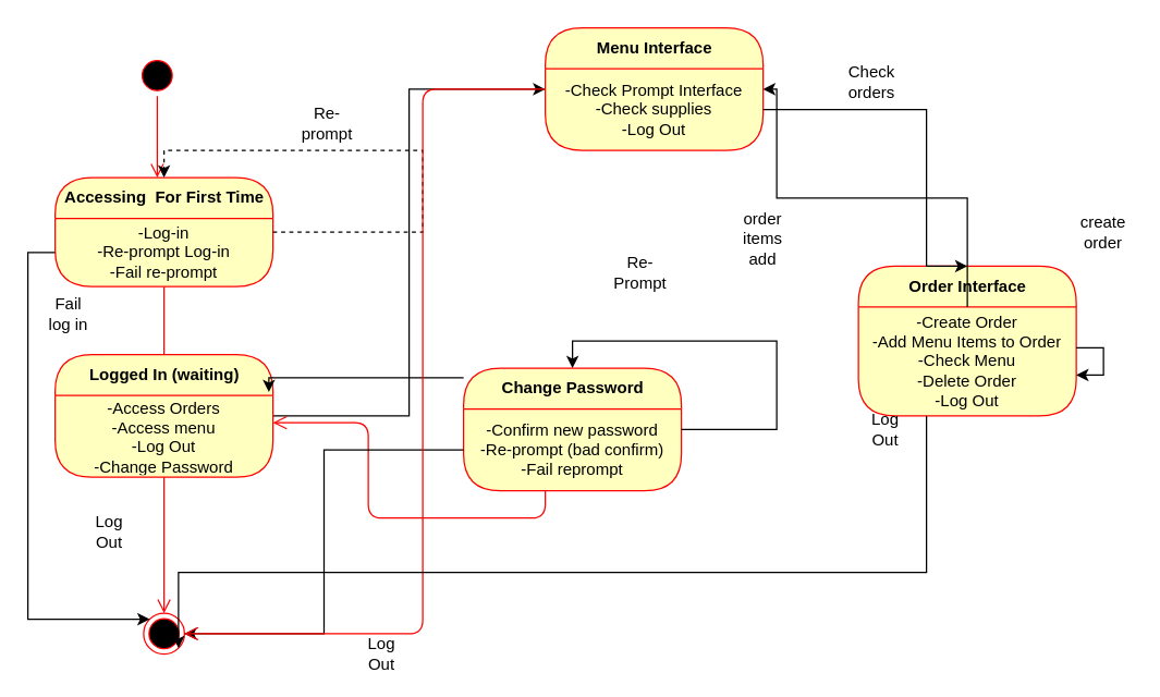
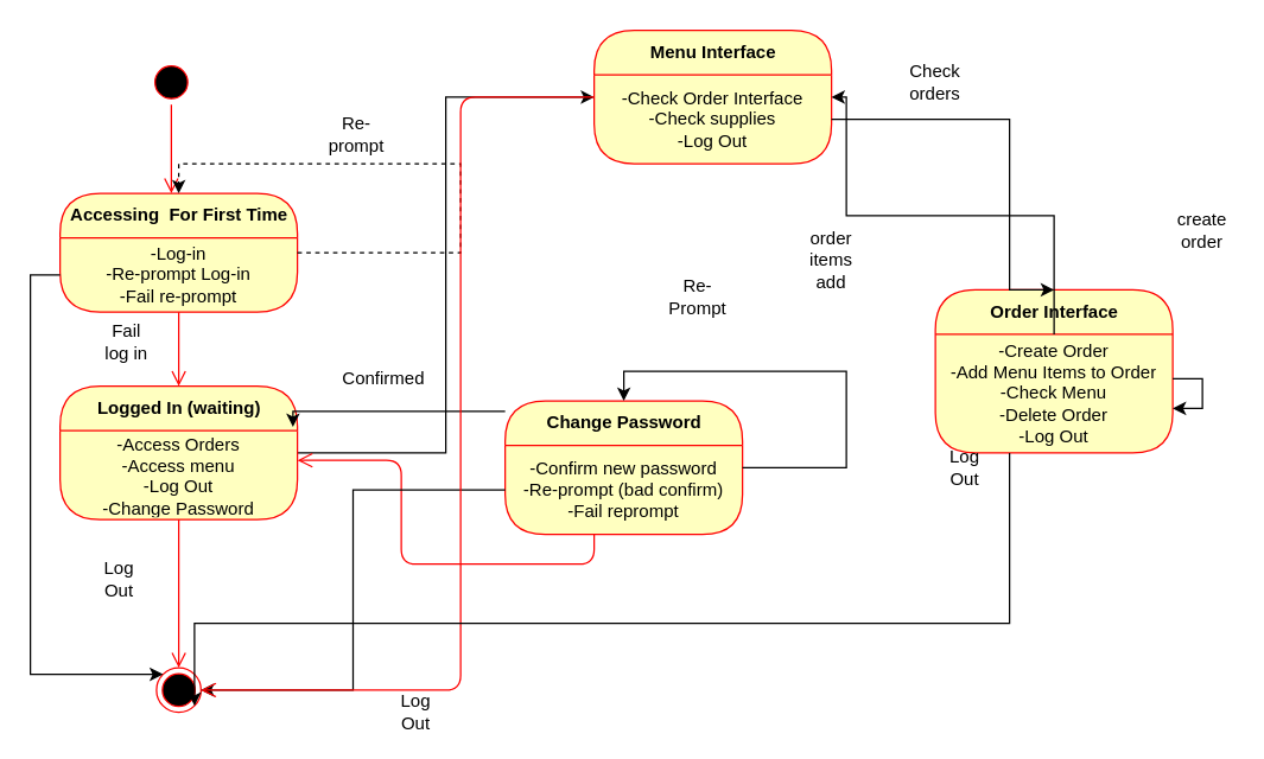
  <mxCell id="0" />
  <mxCell id="1" parent="0" />
  <mxCell id="2" value="" style="ellipse;html=1;shape=startState;fillColor=#000000;strokeColor=#ff0000;" vertex="1" parent="1"><mxGeometry x="100" y="40" width="30" height="30" as="geometry" /></mxCell>
  <mxCell id="3" value="" style="edgeStyle=orthogonalEdgeStyle;html=1;verticalAlign=bottom;endArrow=open;endSize=8;strokeColor=#ff0000;" edge="1" source="2" parent="1"><mxGeometry relative="1" as="geometry"><mxPoint x="115" y="130" as="targetPoint" /></mxGeometry></mxCell>
  <mxCell id="4" value="Accessing&amp;nbsp; For First Time" style="swimlane;html=1;fontStyle=1;align=center;verticalAlign=middle;childLayout=stackLayout;horizontal=1;startSize=30;horizontalStack=0;resizeParent=0;resizeLast=1;container=0;fontColor=#000000;collapsible=0;rounded=1;arcSize=30;strokeColor=#ff0000;fillColor=#ffffc0;swimlaneFillColor=#ffffc0;" vertex="1" parent="1"><mxGeometry x="40" y="130" width="160" height="80" as="geometry" /></mxCell>
  <mxCell id="5" style="edgeStyle=orthogonalEdgeStyle;rounded=0;orthogonalLoop=1;jettySize=auto;html=1;entryX=0.5;entryY=0;entryDx=0;entryDy=0;dashed=1;" edge="1" parent="4" source="6" target="4"><mxGeometry relative="1" as="geometry"><Array as="points"><mxPoint x="270" y="40" /><mxPoint x="270" y="-20" /><mxPoint x="80" y="-20" /></Array></mxGeometry></mxCell>
  <mxCell id="6" value="-Log-in&lt;br&gt;-Re-prompt Log-in&lt;br&gt;-Fail re-prompt&lt;br&gt;" style="text;html=1;strokeColor=none;fillColor=none;align=center;verticalAlign=middle;spacingLeft=4;spacingRight=4;whiteSpace=wrap;overflow=hidden;rotatable=0;fontColor=#000000;" vertex="1" parent="4"><mxGeometry y="30" width="160" height="50" as="geometry" /></mxCell>
- <mxCell id="7" value="" style="edgeStyle=orthogonalEdgeStyle;html=1;verticalAlign=bottom;endArrow=none;endSize=8;strokeColor=#ff0000;entryX=0.5;entryY=0;entryDx=0;entryDy=0;" edge="1" source="4" parent="1" target="9"><mxGeometry relative="1" as="geometry"><mxPoint x="120" y="250" as="targetPoint" /></mxGeometry></mxCell>
+ <mxCell id="7" value="" style="edgeStyle=orthogonalEdgeStyle;html=1;verticalAlign=bottom;endArrow=open;endSize=8;strokeColor=#ff0000;entryX=0.5;entryY=0;entryDx=0;entryDy=0;" edge="1" source="4" parent="1" target="9"><mxGeometry relative="1" as="geometry"><mxPoint x="120" y="250" as="targetPoint" /></mxGeometry></mxCell>
  <mxCell id="8" style="edgeStyle=orthogonalEdgeStyle;rounded=0;orthogonalLoop=1;jettySize=auto;html=1;entryX=0;entryY=0.25;entryDx=0;entryDy=0;" edge="1" parent="1" source="9" target="27"><mxGeometry relative="1" as="geometry" /></mxCell>
  <mxCell id="9" value="Logged In (waiting)" style="swimlane;html=1;fontStyle=1;align=center;verticalAlign=middle;childLayout=stackLayout;horizontal=1;startSize=30;horizontalStack=0;resizeParent=0;resizeLast=1;container=0;fontColor=#000000;collapsible=0;rounded=1;arcSize=30;strokeColor=#ff0000;fillColor=#ffffc0;swimlaneFillColor=#ffffc0;" vertex="1" parent="1"><mxGeometry x="40" y="260" width="160" height="90" as="geometry" /></mxCell>
  <mxCell id="10" value="-Access Orders&lt;br&gt;-Access menu&lt;br&gt;-Log Out&lt;br&gt;-Change Password&lt;br&gt;" style="text;html=1;strokeColor=none;fillColor=none;align=center;verticalAlign=middle;spacingLeft=4;spacingRight=4;whiteSpace=wrap;overflow=hidden;rotatable=0;fontColor=#000000;" vertex="1" parent="9"><mxGeometry y="30" width="160" height="60" as="geometry" /></mxCell>
  <mxCell id="11" value="" style="edgeStyle=orthogonalEdgeStyle;html=1;verticalAlign=bottom;endArrow=open;endSize=8;strokeColor=#ff0000;entryX=0.5;entryY=0;entryDx=0;entryDy=0;" edge="1" source="9" parent="1" target="12"><mxGeometry relative="1" as="geometry"><mxPoint x="120" y="370" as="targetPoint" /></mxGeometry></mxCell>
  <mxCell id="12" value="" style="ellipse;html=1;shape=endState;fillColor=#000000;strokeColor=#ff0000;" vertex="1" parent="1"><mxGeometry x="105" y="450" width="30" height="30" as="geometry" /></mxCell>
  <mxCell id="13" value="Log Out" style="text;html=1;strokeColor=none;fillColor=none;align=center;verticalAlign=middle;whiteSpace=wrap;rounded=0;" vertex="1" parent="1"><mxGeometry x="60" y="380" width="40" height="20" as="geometry" /></mxCell>
  <mxCell id="14" style="edgeStyle=orthogonalEdgeStyle;rounded=0;orthogonalLoop=1;jettySize=auto;html=1;entryX=0.981;entryY=-0.042;entryDx=0;entryDy=0;entryPerimeter=0;" edge="1" parent="1" source="15" target="10"><mxGeometry relative="1" as="geometry"><Array as="points"><mxPoint x="197" y="277" /></Array></mxGeometry></mxCell>
  <mxCell id="15" value="Change Password" style="swimlane;html=1;fontStyle=1;align=center;verticalAlign=middle;childLayout=stackLayout;horizontal=1;startSize=30;horizontalStack=0;resizeParent=0;resizeLast=1;container=0;fontColor=#000000;collapsible=0;rounded=1;arcSize=30;strokeColor=#ff0000;fillColor=#ffffc0;swimlaneFillColor=#ffffc0;" vertex="1" parent="1"><mxGeometry x="340" y="270" width="160" height="90" as="geometry" /></mxCell>
  <mxCell id="16" style="edgeStyle=orthogonalEdgeStyle;rounded=0;orthogonalLoop=1;jettySize=auto;html=1;entryX=0.5;entryY=0;entryDx=0;entryDy=0;" edge="1" parent="15" source="17" target="15"><mxGeometry relative="1" as="geometry"><Array as="points"><mxPoint x="230" y="45" /><mxPoint x="230" y="-20" /><mxPoint x="80" y="-20" /></Array></mxGeometry></mxCell>
  <mxCell id="17" value="-Confirm new password&lt;br&gt;-Re-prompt (bad confirm)&lt;br&gt;-Fail reprompt&lt;br&gt;" style="text;html=1;strokeColor=none;fillColor=none;align=center;verticalAlign=middle;spacingLeft=4;spacingRight=4;whiteSpace=wrap;overflow=hidden;rotatable=0;fontColor=#000000;" vertex="1" parent="15"><mxGeometry y="30" width="160" height="60" as="geometry" /></mxCell>
  <mxCell id="18" value="Subtitle" style="text;html=1;strokeColor=none;fillColor=none;align=center;verticalAlign=middle;spacingLeft=4;spacingRight=4;whiteSpace=wrap;overflow=hidden;rotatable=0;fontColor=#000000;" vertex="1" parent="15"><mxGeometry y="90" width="160" as="geometry" /></mxCell>
  <mxCell id="19" value="" style="edgeStyle=orthogonalEdgeStyle;html=1;verticalAlign=bottom;endArrow=open;endSize=8;strokeColor=#ff0000;" edge="1" source="15" parent="1" target="10"><mxGeometry relative="1" as="geometry"><mxPoint x="400" y="355" as="targetPoint" /><Array as="points"><mxPoint x="400" y="380" /><mxPoint x="270" y="380" /><mxPoint x="270" y="310" /></Array></mxGeometry></mxCell>
  <mxCell id="20" style="edgeStyle=orthogonalEdgeStyle;rounded=0;orthogonalLoop=1;jettySize=auto;html=1;entryX=1;entryY=0.5;entryDx=0;entryDy=0;" edge="1" parent="1" source="17" target="12"><mxGeometry relative="1" as="geometry" /></mxCell>
+ <mxCell id="21" value="Confirmed&amp;nbsp;" style="text;html=1;strokeColor=none;fillColor=none;align=center;verticalAlign=middle;whiteSpace=wrap;rounded=0;" vertex="1" parent="1"><mxGeometry x="240" y="245" width="40" height="20" as="geometry" /></mxCell>
  <mxCell id="22" value="Re-Prompt" style="text;html=1;strokeColor=none;fillColor=none;align=center;verticalAlign=middle;whiteSpace=wrap;rounded=0;" vertex="1" parent="1"><mxGeometry x="450" y="190" width="40" height="20" as="geometry" /></mxCell>
  <mxCell id="23" value="Re-prompt" style="text;html=1;strokeColor=none;fillColor=none;align=center;verticalAlign=middle;whiteSpace=wrap;rounded=0;" vertex="1" parent="1"><mxGeometry x="220" y="80" width="40" height="20" as="geometry" /></mxCell>
  <mxCell id="24" style="edgeStyle=orthogonalEdgeStyle;rounded=0;orthogonalLoop=1;jettySize=auto;html=1;entryX=0;entryY=0;entryDx=0;entryDy=0;" edge="1" parent="1" source="6" target="12"><mxGeometry relative="1" as="geometry"><Array as="points"><mxPoint x="20" y="185" /><mxPoint x="20" y="454" /></Array></mxGeometry></mxCell>
- <mxCell id="25" value="Fail log in" style="text;html=1;strokeColor=none;fillColor=none;align=center;verticalAlign=middle;whiteSpace=wrap;rounded=0;" vertex="1" parent="1"><mxGeometry x="30" y="220" width="40" height="20" as="geometry" /></mxCell>
+ <mxCell id="25" value="Fail log in" style="text;html=1;strokeColor=none;fillColor=none;align=center;verticalAlign=middle;whiteSpace=wrap;rounded=0;" vertex="1" parent="1"><mxGeometry x="65" y="220" width="40" height="20" as="geometry" /></mxCell>
  <mxCell id="26" value="Menu Interface" style="swimlane;html=1;fontStyle=1;align=center;verticalAlign=middle;childLayout=stackLayout;horizontal=1;startSize=30;horizontalStack=0;resizeParent=0;resizeLast=1;container=0;fontColor=#000000;collapsible=0;rounded=1;arcSize=30;strokeColor=#ff0000;fillColor=#ffffc0;swimlaneFillColor=#ffffc0;" vertex="1" parent="1"><mxGeometry x="400" y="20" width="160" height="90" as="geometry" /></mxCell>
- <mxCell id="27" value="-Check Prompt Interface&lt;br&gt;-Check supplies&lt;br&gt;-Log Out&lt;br&gt;" style="text;html=1;strokeColor=none;fillColor=none;align=center;verticalAlign=middle;spacingLeft=4;spacingRight=4;whiteSpace=wrap;overflow=hidden;rotatable=0;fontColor=#000000;" vertex="1" parent="26"><mxGeometry y="30" width="160" height="60" as="geometry" /></mxCell>
+ <mxCell id="27" value="-Check Order Interface&lt;br&gt;-Check supplies&lt;br&gt;-Log Out&lt;br&gt;" style="text;html=1;strokeColor=none;fillColor=none;align=center;verticalAlign=middle;spacingLeft=4;spacingRight=4;whiteSpace=wrap;overflow=hidden;rotatable=0;fontColor=#000000;" vertex="1" parent="26"><mxGeometry y="30" width="160" height="60" as="geometry" /></mxCell>
  <mxCell id="28" value="" style="edgeStyle=orthogonalEdgeStyle;html=1;verticalAlign=bottom;endArrow=open;endSize=8;strokeColor=#ff0000;entryX=1;entryY=0.5;entryDx=0;entryDy=0;" edge="1" source="26" parent="1" target="12"><mxGeometry relative="1" as="geometry"><mxPoint x="480" y="140" as="targetPoint" /><Array as="points"><mxPoint x="310" y="65" /><mxPoint x="310" y="465" /></Array></mxGeometry></mxCell>
  <mxCell id="29" value="Order Interface" style="swimlane;html=1;fontStyle=1;align=center;verticalAlign=middle;childLayout=stackLayout;horizontal=1;startSize=30;horizontalStack=0;resizeParent=0;resizeLast=1;container=0;fontColor=#000000;collapsible=0;rounded=1;arcSize=30;strokeColor=#ff0000;fillColor=#ffffc0;swimlaneFillColor=#ffffc0;" vertex="1" parent="1"><mxGeometry x="630" y="195" width="160" height="110" as="geometry" /></mxCell>
  <mxCell id="30" value="-Create Order&lt;br&gt;-Add Menu Items to Order&lt;br&gt;-Check Menu&lt;br&gt;-Delete Order&lt;br&gt;-Log Out&lt;br&gt;" style="text;html=1;strokeColor=none;fillColor=none;align=center;verticalAlign=middle;spacingLeft=4;spacingRight=4;whiteSpace=wrap;overflow=hidden;rotatable=0;fontColor=#000000;" vertex="1" parent="29"><mxGeometry y="30" width="160" height="80" as="geometry" /></mxCell>
  <mxCell id="31" style="edgeStyle=orthogonalEdgeStyle;rounded=0;orthogonalLoop=1;jettySize=auto;html=1;" edge="1" parent="29" source="30" target="30"><mxGeometry relative="1" as="geometry" /></mxCell>
  <mxCell id="32" style="edgeStyle=orthogonalEdgeStyle;rounded=0;orthogonalLoop=1;jettySize=auto;html=1;entryX=0.5;entryY=0;entryDx=0;entryDy=0;" edge="1" parent="1" source="27" target="29"><mxGeometry relative="1" as="geometry"><Array as="points"><mxPoint x="680" y="80" /></Array></mxGeometry></mxCell>
  <mxCell id="33" style="edgeStyle=orthogonalEdgeStyle;rounded=0;orthogonalLoop=1;jettySize=auto;html=1;entryX=1;entryY=0.25;entryDx=0;entryDy=0;" edge="1" parent="1" source="30" target="27"><mxGeometry relative="1" as="geometry"><Array as="points"><mxPoint x="570" y="145" /><mxPoint x="570" y="65" /></Array></mxGeometry></mxCell>
  <mxCell id="34" value="order items add" style="text;html=1;strokeColor=none;fillColor=none;align=center;verticalAlign=middle;whiteSpace=wrap;rounded=0;" vertex="1" parent="1"><mxGeometry x="540" y="165" width="40" height="20" as="geometry" /></mxCell>
- <mxCell id="35" value="Check orders" style="text;html=1;strokeColor=none;fillColor=none;align=center;verticalAlign=middle;whiteSpace=wrap;rounded=0;" vertex="1" parent="1"><mxGeometry x="620" y="50" width="40" height="20" as="geometry" /></mxCell>
- <mxCell id="36" value="create order" style="text;html=1;strokeColor=none;fillColor=none;align=center;verticalAlign=middle;whiteSpace=wrap;rounded=0;" vertex="1" parent="1"><mxGeometry x="790" y="160" width="40" height="20" as="geometry" /></mxCell>
+ <mxCell id="35" value="Check orders" style="text;html=1;strokeColor=none;fillColor=none;align=center;verticalAlign=middle;whiteSpace=wrap;rounded=0;" vertex="1" parent="1"><mxGeometry x="610" y="45" width="40" height="20" as="geometry" /></mxCell>
+ <mxCell id="36" value="create order" style="text;html=1;strokeColor=none;fillColor=none;align=center;verticalAlign=middle;whiteSpace=wrap;rounded=0;" vertex="1" parent="1"><mxGeometry x="790" y="145" width="40" height="20" as="geometry" /></mxCell>
  <mxCell id="37" value="Log Out" style="text;html=1;strokeColor=none;fillColor=none;align=center;verticalAlign=middle;whiteSpace=wrap;rounded=0;" vertex="1" parent="1"><mxGeometry x="630" y="305" width="40" height="20" as="geometry" /></mxCell>
  <mxCell id="38" style="edgeStyle=orthogonalEdgeStyle;rounded=0;orthogonalLoop=1;jettySize=auto;html=1;entryX=1;entryY=1;entryDx=0;entryDy=0;" edge="1" parent="1" source="30" target="12"><mxGeometry relative="1" as="geometry"><Array as="points"><mxPoint x="680" y="420" /><mxPoint x="131" y="420" /></Array></mxGeometry></mxCell>
  <mxCell id="39" value="Log Out" style="text;html=1;strokeColor=none;fillColor=none;align=center;verticalAlign=middle;whiteSpace=wrap;rounded=0;" vertex="1" parent="1"><mxGeometry x="260" y="470" width="40" height="20" as="geometry" /></mxCell>
